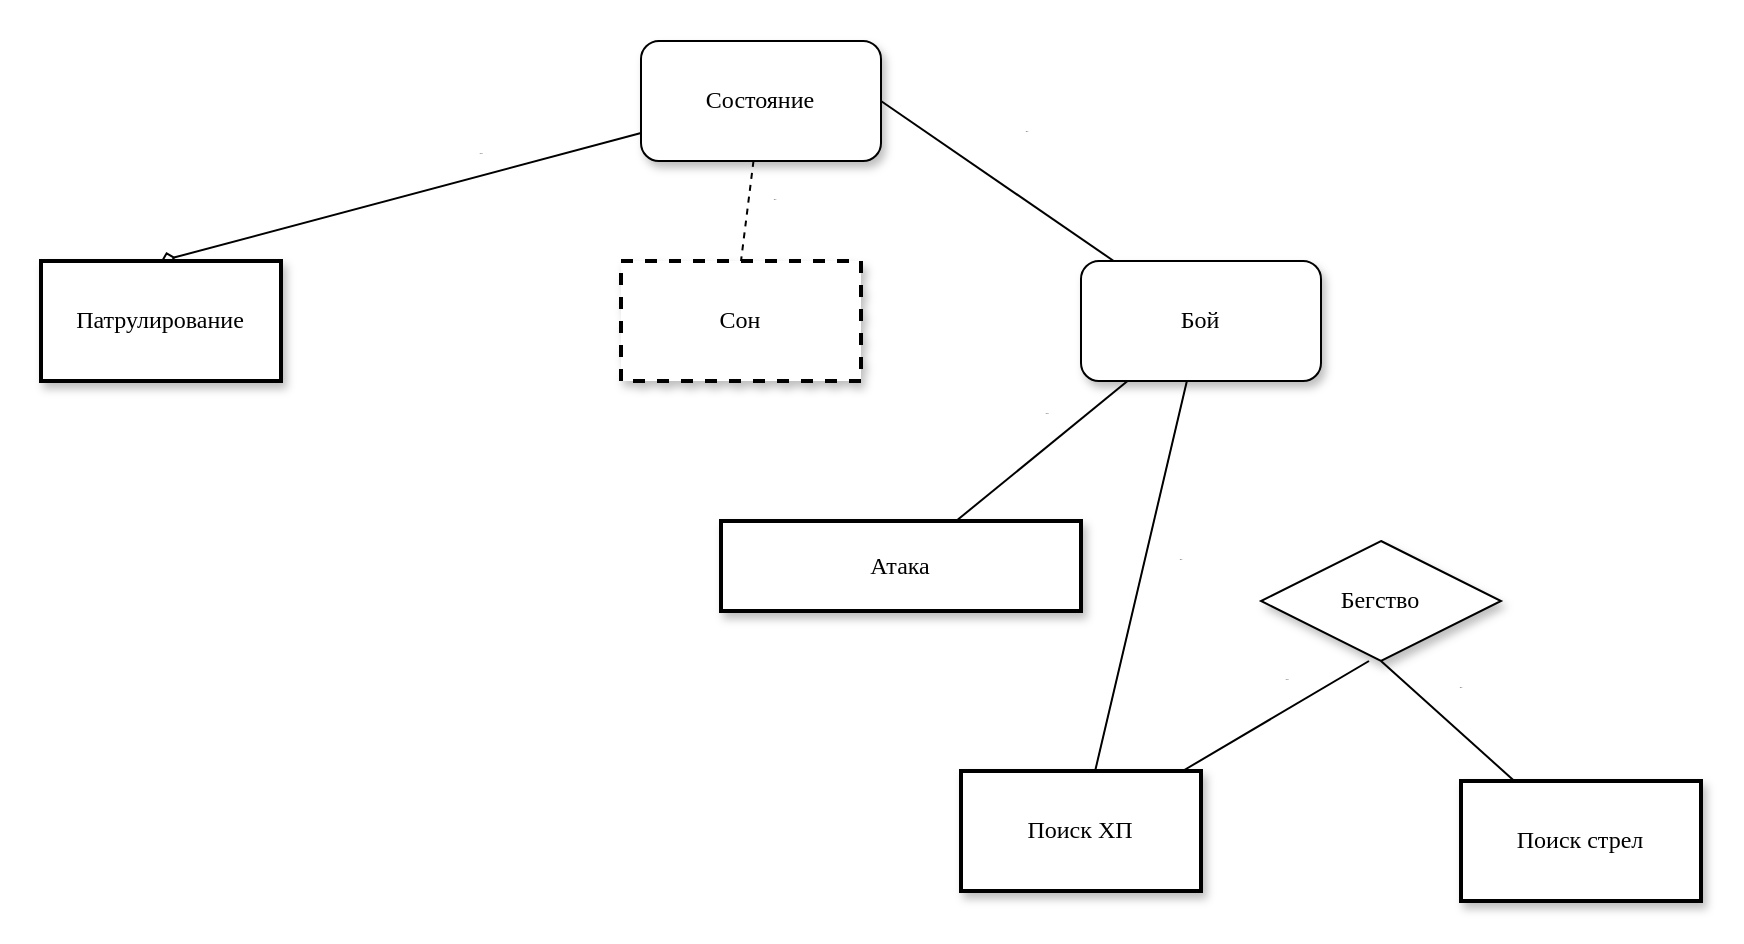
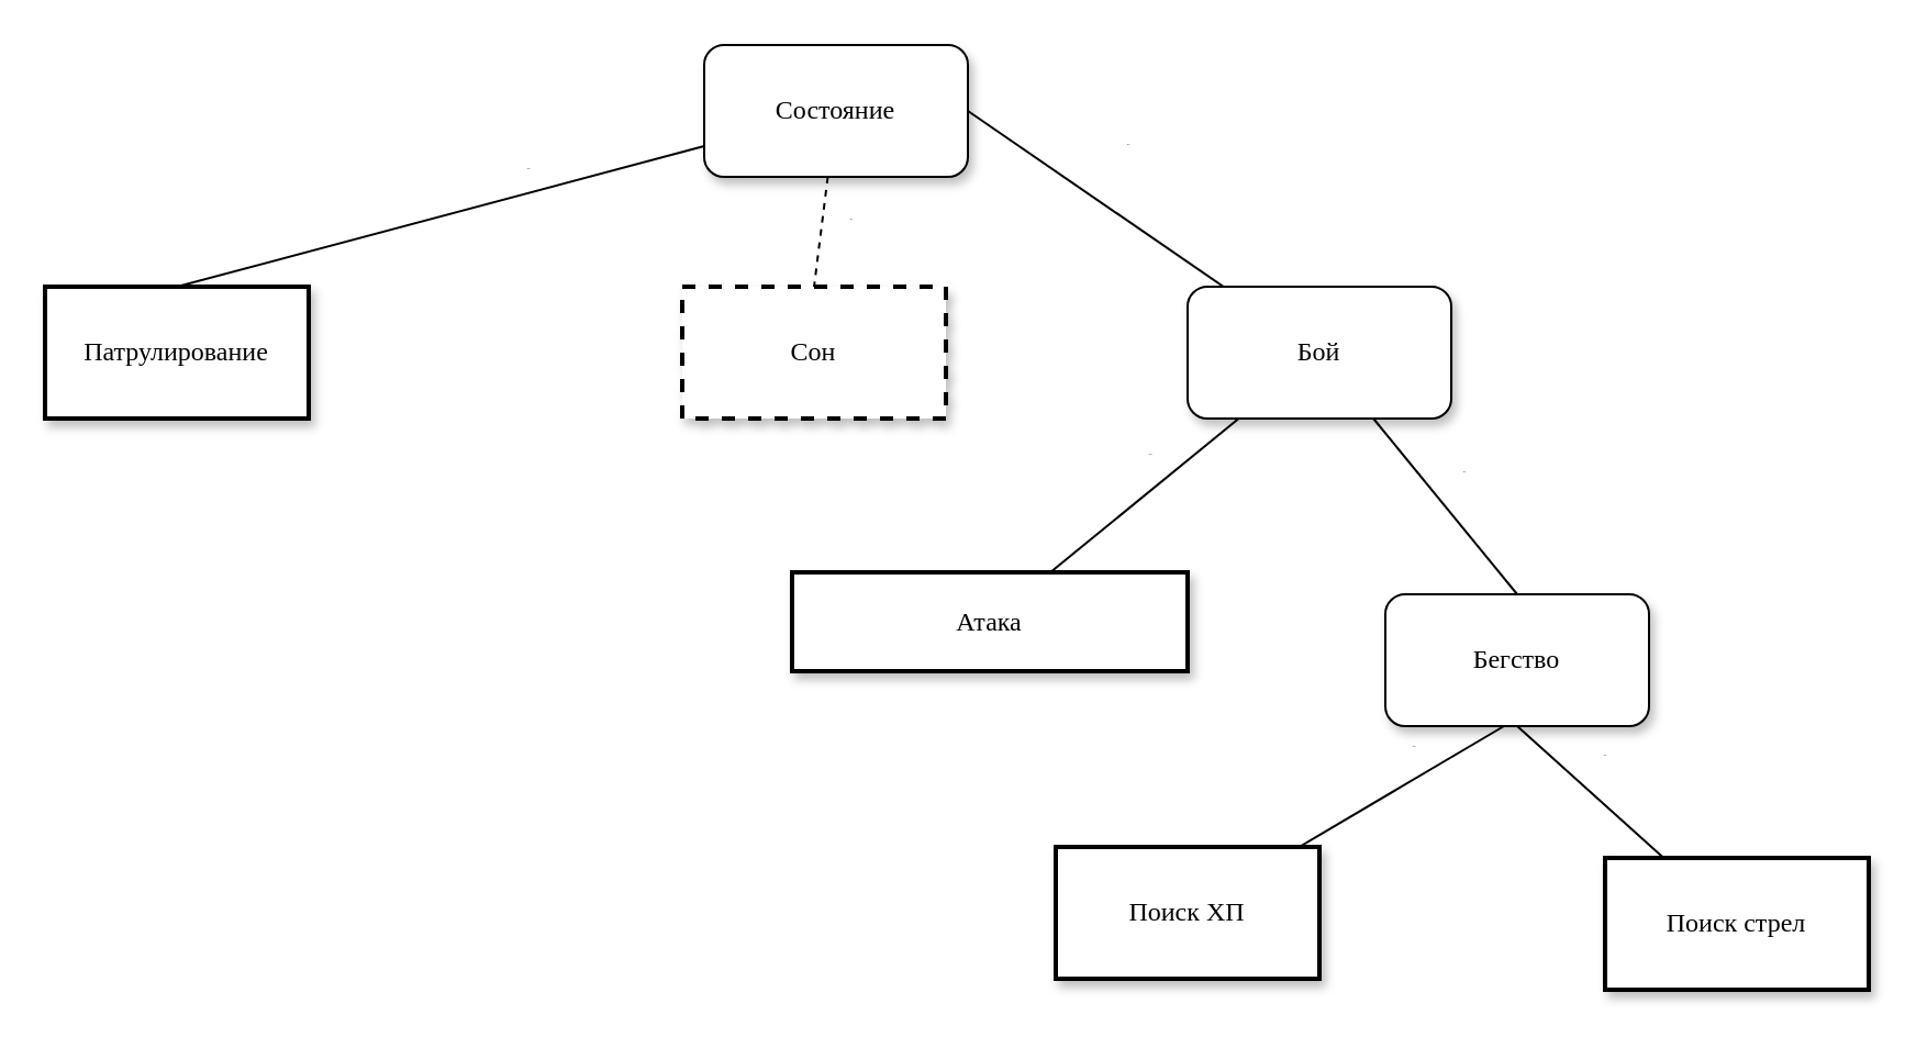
  <mxCell id="0" />
  <mxCell id="1" parent="0" />
  <mxCell id="2" value="Состояние" style="whiteSpace=wrap;html=1;rounded=1;shadow=1;labelBackgroundColor=none;strokeWidth=1;fontFamily=Verdana;fontSize=12;align=center;" parent="1" vertex="1"><mxGeometry x="320" y="20" width="120" height="60" as="geometry" /></mxCell>
  <mxCell id="3" value="No" style="rounded=0;html=1;labelBackgroundColor=none;startArrow=none;startFill=0;startSize=5;endArrow=none;endFill=0;endSize=5;jettySize=auto;orthogonalLoop=1;strokeWidth=1;fontFamily=Verdana;fontSize=1;entryX=0.5;entryY=0;entryDx=0;entryDy=0;dashed=1;" parent="1" source="2" target="6" edge="1"><mxGeometry x="-0.3" y="13" relative="1" as="geometry"><mxPoint as="offset" /><mxPoint x="441.538" y="150" as="targetPoint" /></mxGeometry></mxCell>
- <mxCell id="4" value="Yes" style="rounded=0;html=1;labelBackgroundColor=none;startArrow=none;startFill=0;startSize=5;endArrow=diamond;endFill=0;endSize=5;jettySize=auto;orthogonalLoop=1;strokeWidth=1;fontFamily=Verdana;fontSize=1;entryX=0.5;entryY=0;entryDx=0;entryDy=0;" parent="1" source="2" target="5" edge="1"><mxGeometry x="-0.359" y="-11" relative="1" as="geometry"><mxPoint as="offset" /><mxPoint x="241.818" y="130" as="targetPoint" /></mxGeometry></mxCell>
+ <mxCell id="4" value="Yes" style="rounded=0;html=1;labelBackgroundColor=none;startArrow=none;startFill=0;startSize=5;endArrow=none;endFill=0;endSize=5;jettySize=auto;orthogonalLoop=1;strokeWidth=1;fontFamily=Verdana;fontSize=1;entryX=0.5;entryY=0;entryDx=0;entryDy=0;" parent="1" source="2" target="5" edge="1"><mxGeometry x="-0.359" y="-11" relative="1" as="geometry"><mxPoint as="offset" /><mxPoint x="241.818" y="130" as="targetPoint" /></mxGeometry></mxCell>
  <mxCell id="5" value="&lt;span&gt;Патрулирование&lt;/span&gt;" style="whiteSpace=wrap;html=1;rounded=0;shadow=1;labelBackgroundColor=none;strokeWidth=2;fontFamily=Verdana;fontSize=12;align=center;" parent="1" vertex="1"><mxGeometry x="20" y="130" width="120" height="60" as="geometry" /></mxCell>
  <mxCell id="6" value="&lt;span&gt;Сон&lt;/span&gt;" style="whiteSpace=wrap;html=1;rounded=0;shadow=1;labelBackgroundColor=none;strokeWidth=2;fontFamily=Verdana;fontSize=12;align=center;dashed=1;" parent="1" vertex="1"><mxGeometry x="310" y="130" width="120" height="60" as="geometry" /></mxCell>
  <mxCell id="7" value="&lt;span&gt;Бой&lt;/span&gt;" style="whiteSpace=wrap;html=1;rounded=1;shadow=1;labelBackgroundColor=none;strokeWidth=1;fontFamily=Verdana;fontSize=12;align=center;" vertex="1" parent="1"><mxGeometry x="540" y="130" width="120" height="60" as="geometry" /></mxCell>
  <mxCell id="8" value="No" style="html=1;labelBackgroundColor=none;startArrow=none;startFill=0;startSize=5;endArrow=none;endFill=0;endSize=5;jettySize=auto;orthogonalLoop=1;strokeWidth=1;fontFamily=Verdana;fontSize=1;exitX=1;exitY=0.5;exitDx=0;exitDy=0;rounded=0;strokeColor=default;" edge="1" parent="1" target="7" source="2"><mxGeometry x="-0.042" y="28" relative="1" as="geometry"><mxPoint x="1" as="offset" /><mxPoint x="764.545" y="90" as="sourcePoint" /></mxGeometry></mxCell>
  <mxCell id="9" value="&lt;span&gt;Атака&lt;/span&gt;" style="whiteSpace=wrap;html=1;rounded=0;shadow=1;labelBackgroundColor=none;strokeWidth=2;fontFamily=Verdana;fontSize=12;align=center;" vertex="1" parent="1"><mxGeometry x="360" y="260" width="180" height="45" as="geometry" /></mxCell>
  <mxCell id="10" value="Yes" style="rounded=0;html=1;labelBackgroundColor=none;startArrow=none;startFill=0;startSize=5;endArrow=none;endFill=0;endSize=5;jettySize=auto;orthogonalLoop=1;strokeWidth=1;fontFamily=Verdana;fontSize=1;" edge="1" parent="1" source="7" target="9"><mxGeometry x="-0.261" y="-13" relative="1" as="geometry"><mxPoint as="offset" /></mxGeometry></mxCell>
- <mxCell id="11" value="No" style="rounded=0;html=1;labelBackgroundColor=none;startArrow=none;startFill=0;startSize=5;endArrow=none;endFill=0;endSize=5;jettySize=auto;orthogonalLoop=1;strokeWidth=1;fontFamily=Verdana;fontSize=1;" edge="1" parent="1" source="7" target="13"><mxGeometry x="-0.129" y="17" relative="1" as="geometry"><mxPoint as="offset" /><mxPoint x="990" y="230" as="targetPoint" /></mxGeometry></mxCell>
- <mxCell id="12" value="&lt;span&gt;Бегство&lt;/span&gt;" style="rhombus;whiteSpace=wrap;html=1;shadow=1;labelBackgroundColor=none;strokeWidth=1;fontFamily=Verdana;fontSize=12;align=center;" vertex="1" parent="1"><mxGeometry x="630" y="270" width="120" height="60" as="geometry" /></mxCell>
+ <mxCell id="11" value="No" style="rounded=0;html=1;labelBackgroundColor=none;startArrow=none;startFill=0;startSize=5;endArrow=none;endFill=0;endSize=5;jettySize=auto;orthogonalLoop=1;strokeWidth=1;fontFamily=Verdana;fontSize=1;entryX=0.5;entryY=0;entryDx=0;entryDy=0;" edge="1" parent="1" source="7" target="12"><mxGeometry x="-0.129" y="17" relative="1" as="geometry"><mxPoint as="offset" /><mxPoint x="990" y="230" as="targetPoint" /></mxGeometry></mxCell>
+ <mxCell id="12" value="&lt;span&gt;Бегство&lt;/span&gt;" style="whiteSpace=wrap;html=1;rounded=1;shadow=1;labelBackgroundColor=none;strokeWidth=1;fontFamily=Verdana;fontSize=12;align=center;" vertex="1" parent="1"><mxGeometry x="630" y="270" width="120" height="60" as="geometry" /></mxCell>
  <mxCell id="13" value="&lt;span&gt;Поиск ХП&lt;/span&gt;" style="whiteSpace=wrap;html=1;rounded=0;shadow=1;labelBackgroundColor=none;strokeWidth=2;fontFamily=Verdana;fontSize=12;align=center;" vertex="1" parent="1"><mxGeometry x="480" y="385" width="120" height="60" as="geometry" /></mxCell>
  <mxCell id="14" value="Yes" style="rounded=0;html=1;labelBackgroundColor=none;startArrow=none;startFill=0;startSize=5;endArrow=none;endFill=0;endSize=5;jettySize=auto;orthogonalLoop=1;strokeWidth=1;fontFamily=Verdana;fontSize=1;exitX=0.45;exitY=1;exitDx=0;exitDy=0;exitPerimeter=0;" edge="1" parent="1" target="13" source="12"><mxGeometry x="-0.261" y="-13" relative="1" as="geometry"><mxPoint as="offset" /><mxPoint x="910.769" y="340" as="sourcePoint" /></mxGeometry></mxCell>
  <mxCell id="15" value="&lt;span&gt;Поиск стрел&lt;/span&gt;" style="whiteSpace=wrap;html=1;rounded=0;shadow=1;labelBackgroundColor=none;strokeWidth=2;fontFamily=Verdana;fontSize=12;align=center;" vertex="1" parent="1"><mxGeometry x="730" y="390" width="120" height="60" as="geometry" /></mxCell>
  <mxCell id="16" value="No" style="rounded=0;html=1;labelBackgroundColor=none;startArrow=none;startFill=0;startSize=5;endArrow=none;endFill=0;endSize=5;jettySize=auto;orthogonalLoop=1;strokeWidth=1;fontFamily=Verdana;fontSize=1;exitX=0.5;exitY=1;exitDx=0;exitDy=0;" edge="1" parent="1" target="15" source="12"><mxGeometry x="-0.129" y="17" relative="1" as="geometry"><mxPoint as="offset" /><mxPoint x="990" y="330" as="sourcePoint" /></mxGeometry></mxCell>
